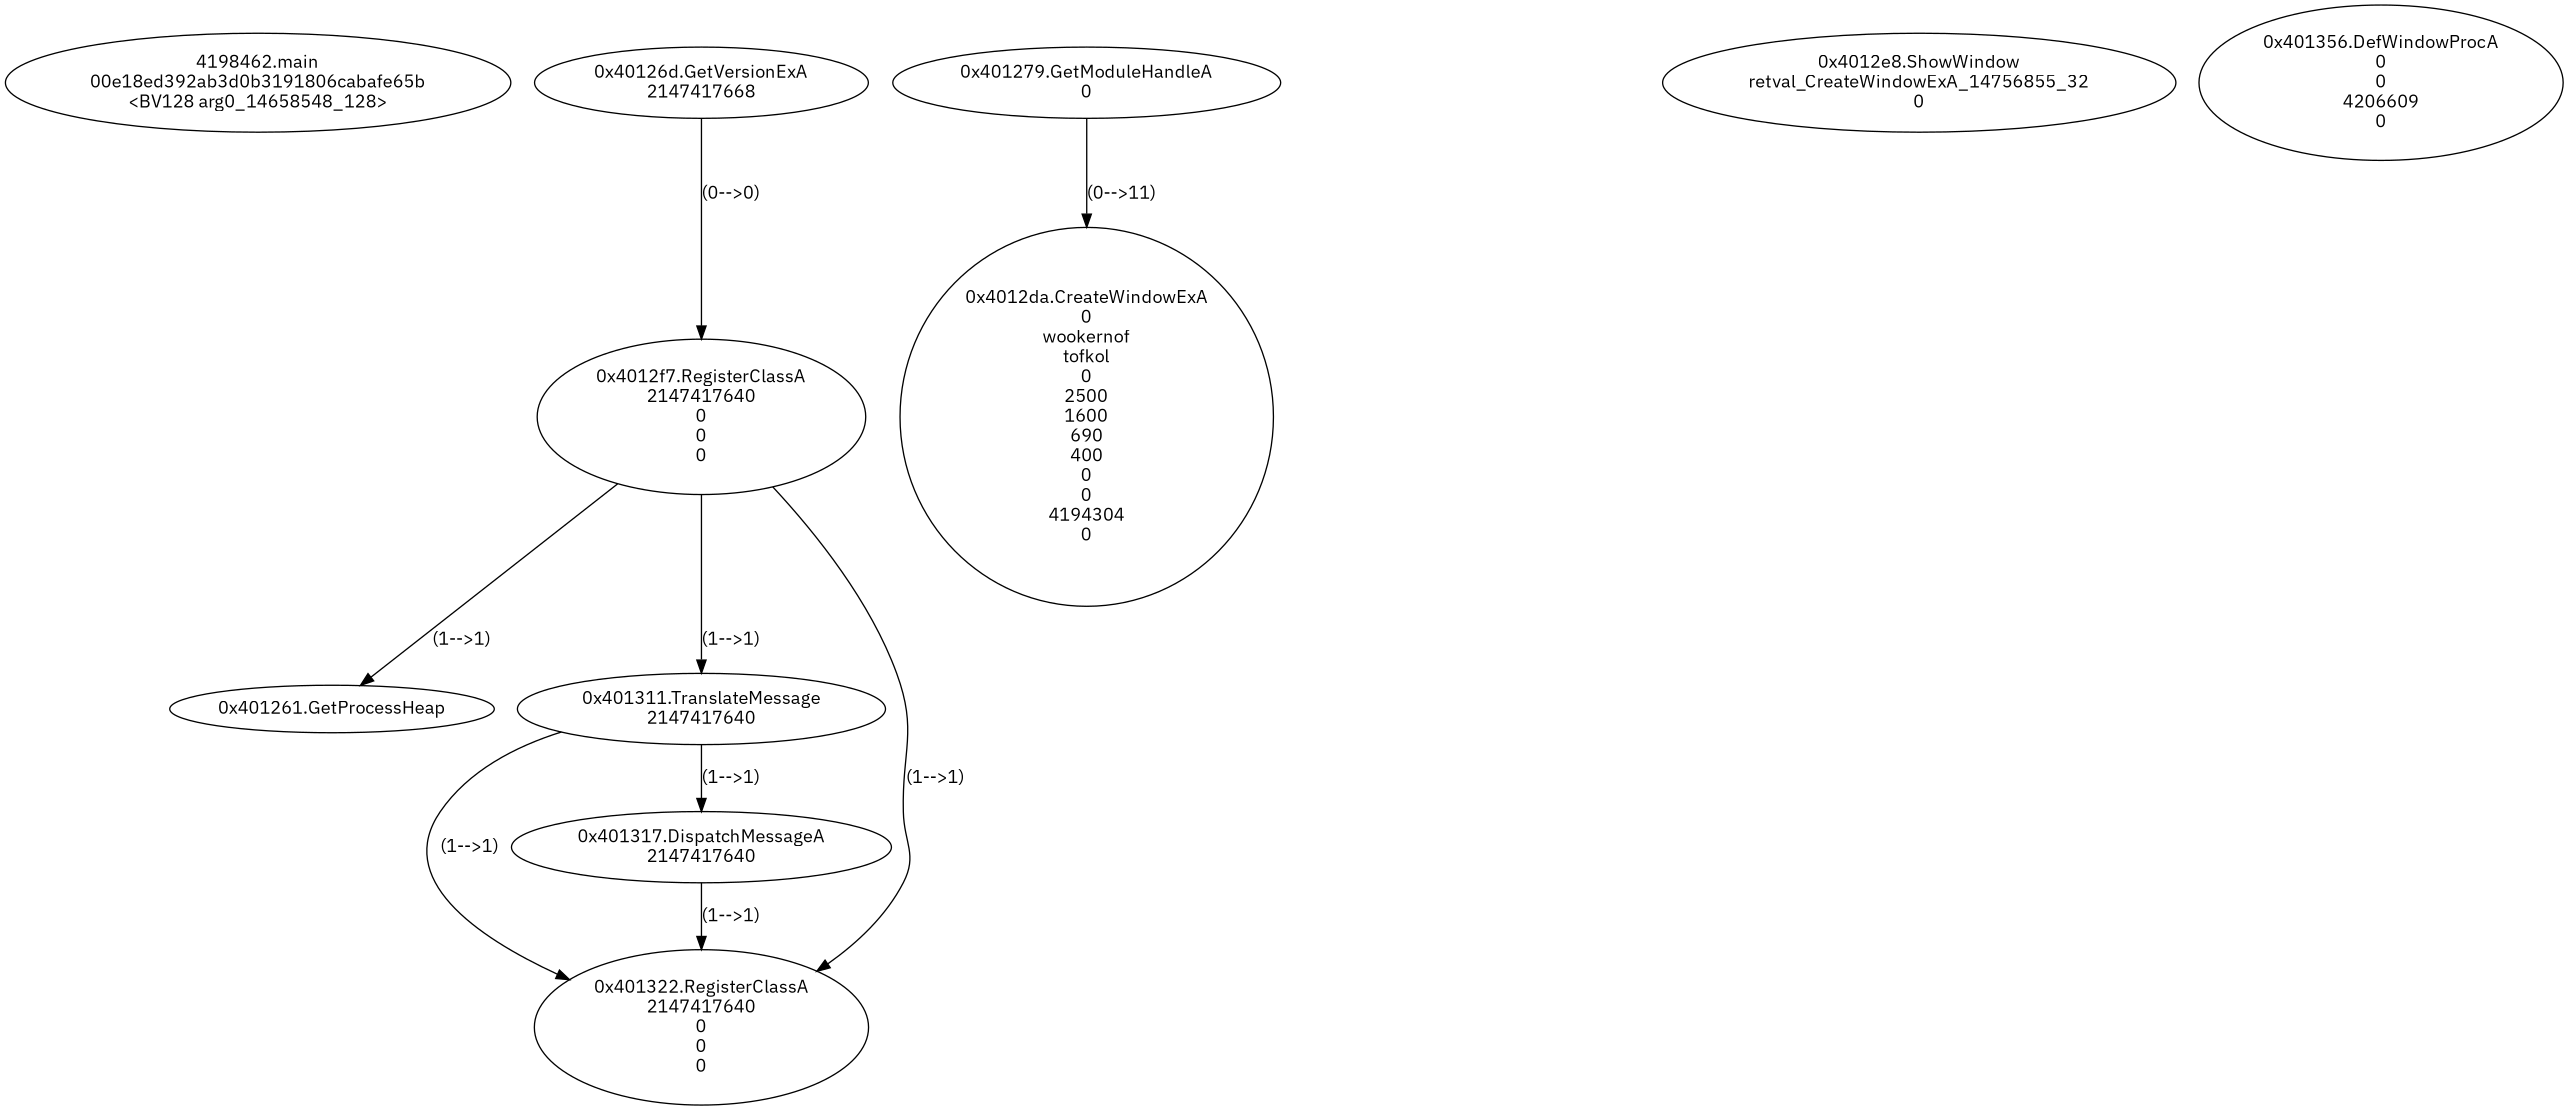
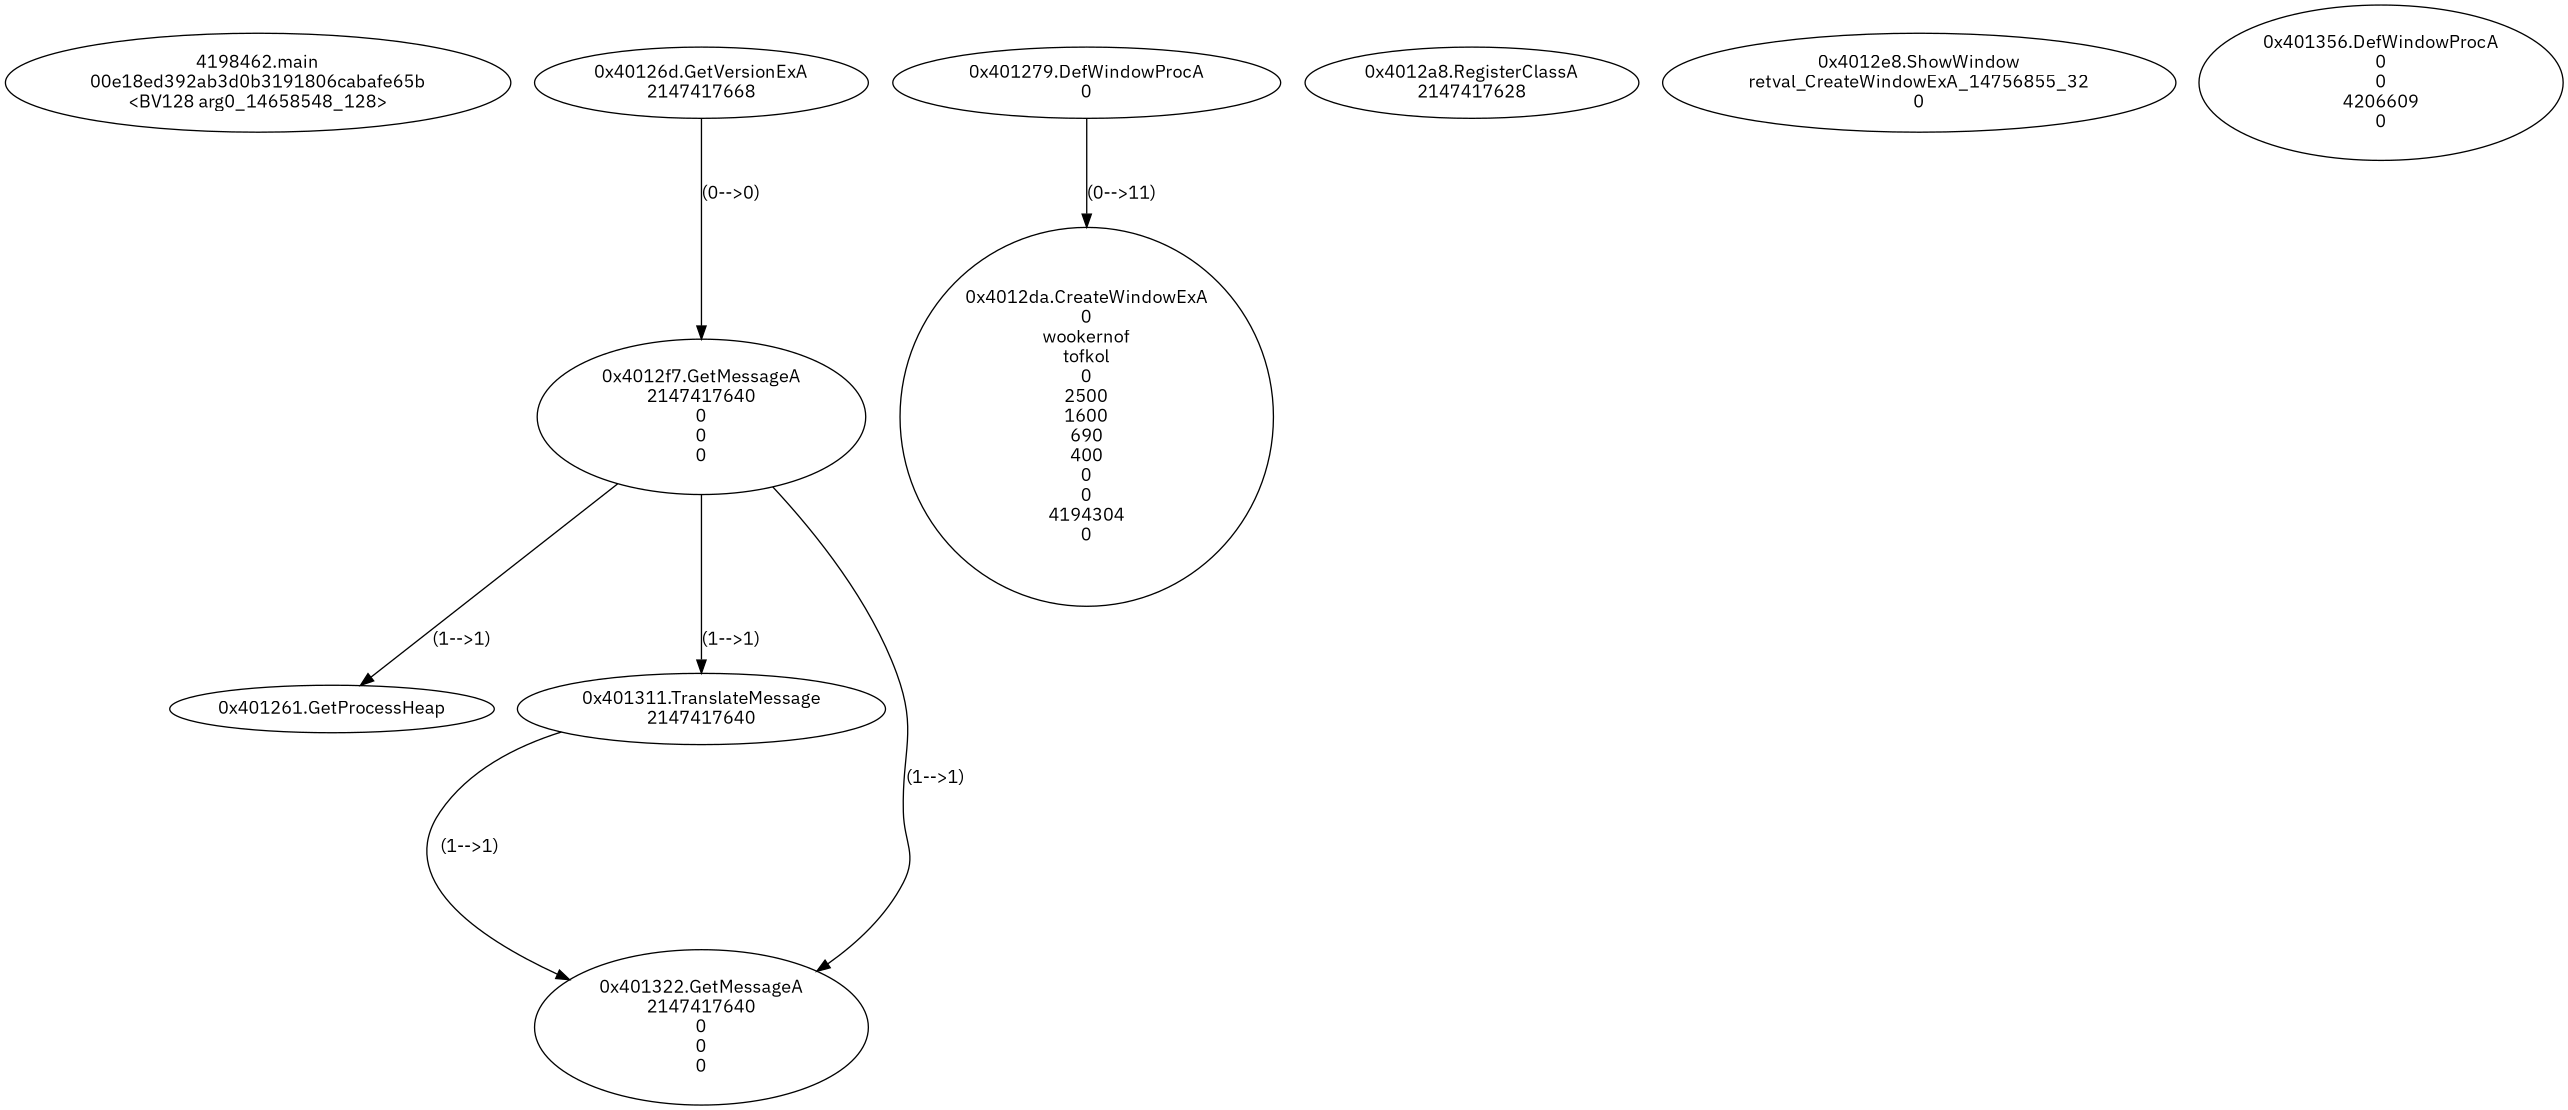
  digraph {
    fontname="IBM Plex Sans"
    node [fontname="IBM Plex Sans"]
    edge [fontname="IBM Plex Sans"]
    n1 [label="4198462.main\n00e18ed392ab3d0b3191806cabafe65b\n<BV128 arg0_14658548_128>"]
    n2 [label="0x401261.GetProcessHeap\n"]
    n3 [label="0x40126d.GetVersionExA\n2147417668"]
-   n4 [label="0x4012f7.RegisterClassA\n2147417640\n0\n0\n0"]
+   n4 [label="0x4012f7.GetMessageA\n2147417640\n0\n0\n0"]
    n5 [label="0x401311.TranslateMessage\n2147417640"]
-   n6 [label="0x401322.RegisterClassA\n2147417640\n0\n0\n0"]
-   n7 [label="0x401279.GetModuleHandleA\n0"]
+   n6 [label="0x401322.GetMessageA\n2147417640\n0\n0\n0"]
+   n7 [label="0x401279.DefWindowProcA\n0"]
    n8 [label="0x4012da.CreateWindowExA\n0\nwookernof\ntofkol\n0\n2500\n1600\n690\n400\n0\n0\n4194304\n0"]
+   n9 [label="0x4012a8.RegisterClassA\n2147417628"]
    n10 [label="0x4012e8.ShowWindow\nretval_CreateWindowExA_14756855_32\n0"]
-   n11 [label="0x401317.DispatchMessageA\n2147417640"]
    n12 [label="0x401356.DefWindowProcA\n0\n0\n4206609\n0"]
    n3 -> n4 [label="(0-->0)"]
    n4 -> n2 [label="(1-->1)"]
    n4 -> n5 [label="(1-->1)"]
    n4 -> n6 [label="(1-->1)"]
    n5 -> n6 [label="(1-->1)"]
-   n5 -> n11 [label="(1-->1)"]
    n7 -> n8 [label="(0-->11)"]
-   n11 -> n6 [label="(1-->1)"]
  }
